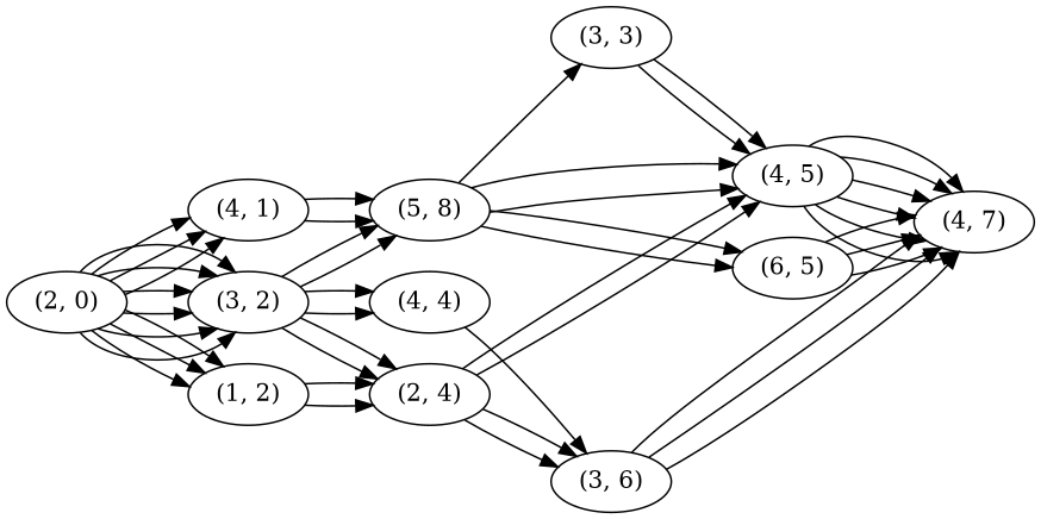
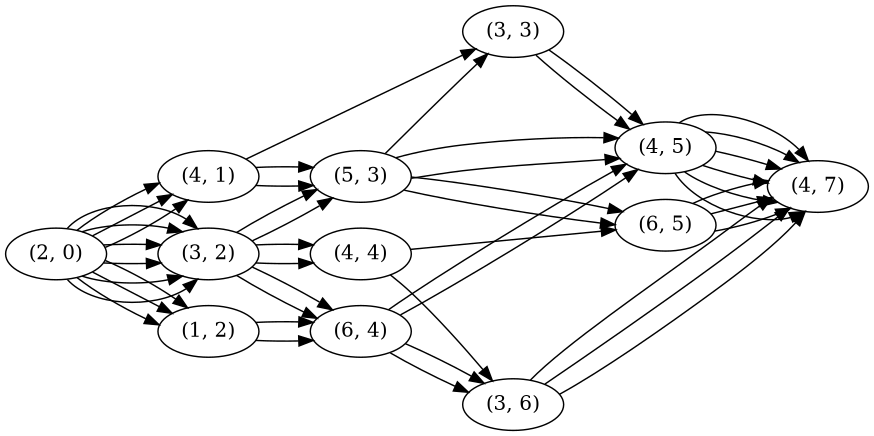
  digraph {
    rankdir=LR
    "(2, 0)" [height=0.5 width=0.87197]
    "(4, 1)" [height=0.5 width=0.87197]
    "(3, 2)" [height=0.5 width=0.87197]
    "(1, 2)" [height=0.5 width=0.87197]
-   "(5, 3)" [height=0.5 width=0.87197 label="(5, 8)"]
+   "(5, 3)" [height=0.5 width=0.87197]
    "(3, 3)" [height=0.5 width=0.87197]
    "(4, 4)" [height=0.5 width=0.87197]
-   "(2, 4)" [height=0.5 width=0.87197]
+   "(2, 4)" [height=0.5 width=0.87197 label="(6, 4)"]
    "(6, 5)" [height=0.5 width=0.87197]
    "(4, 5)" [height=0.5 width=0.87197]
    "(3, 6)" [height=0.5 width=0.87197]
    n12 [height=0.5 label="(4, 7)" width=0.87197]
    "(2, 0)" -> "(4, 1)"
    "(2, 0)" -> "(4, 1)"
    "(2, 0)" -> "(4, 1)"
    "(2, 0)" -> "(3, 2)"
    "(2, 0)" -> "(3, 2)"
    "(2, 0)" -> "(3, 2)"
    "(2, 0)" -> "(3, 2)"
    "(2, 0)" -> "(3, 2)"
    "(2, 0)" -> "(3, 2)"
    "(2, 0)" -> "(1, 2)"
    "(2, 0)" -> "(1, 2)"
    "(2, 0)" -> "(1, 2)"
    "(4, 1)" -> "(5, 3)"
    "(4, 1)" -> "(5, 3)"
+   "(4, 1)" -> "(3, 3)"
    "(3, 2)" -> "(5, 3)"
    "(3, 2)" -> "(5, 3)"
    "(3, 2)" -> "(4, 4)"
    "(3, 2)" -> "(4, 4)"
    "(3, 2)" -> "(2, 4)"
    "(3, 2)" -> "(2, 4)"
    "(1, 2)" -> "(2, 4)"
    "(1, 2)" -> "(2, 4)"
    "(5, 3)" -> "(3, 3)"
    "(5, 3)" -> "(6, 5)"
    "(5, 3)" -> "(6, 5)"
    "(5, 3)" -> "(4, 5)"
    "(5, 3)" -> "(4, 5)"
    "(3, 3)" -> "(4, 5)"
    "(3, 3)" -> "(4, 5)"
+   "(4, 4)" -> "(6, 5)"
    "(4, 4)" -> "(3, 6)"
    "(2, 4)" -> "(4, 5)"
    "(2, 4)" -> "(4, 5)"
    "(2, 4)" -> "(3, 6)"
    "(2, 4)" -> "(3, 6)"
    "(6, 5)" -> n12
    "(6, 5)" -> n12
    "(6, 5)" -> n12
    "(4, 5)" -> n12
    "(4, 5)" -> n12
    "(4, 5)" -> n12
    "(4, 5)" -> n12
    "(4, 5)" -> n12
    "(4, 5)" -> n12
    "(3, 6)" -> n12
    "(3, 6)" -> n12
    "(3, 6)" -> n12
  }
